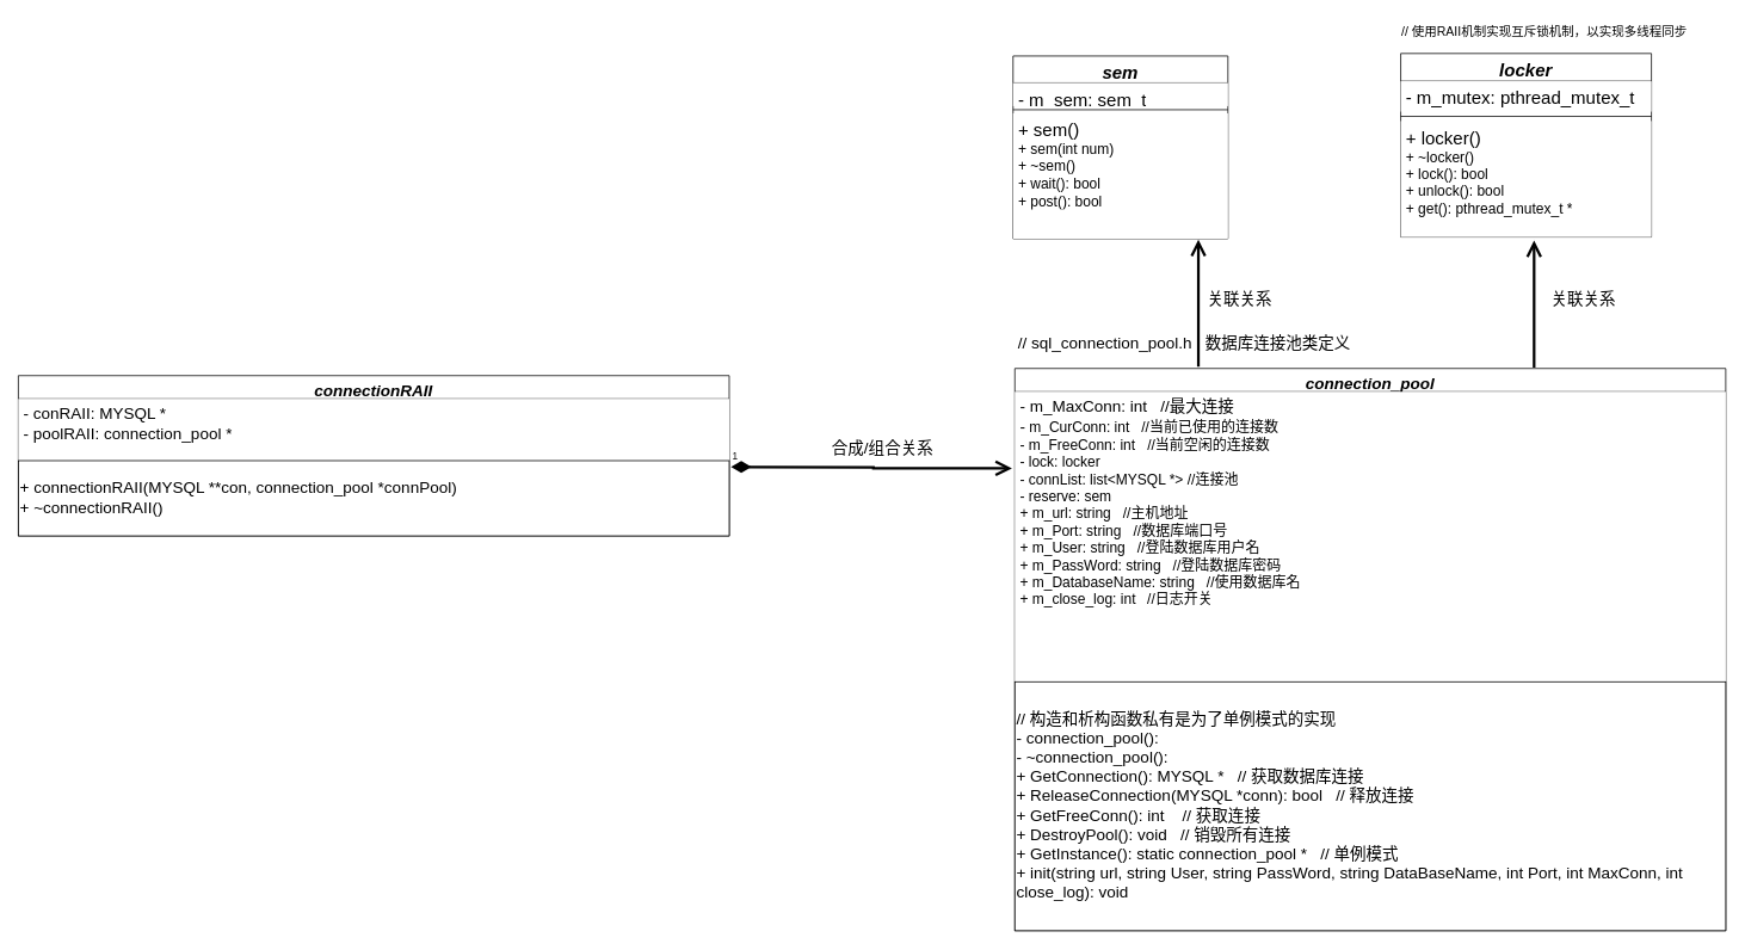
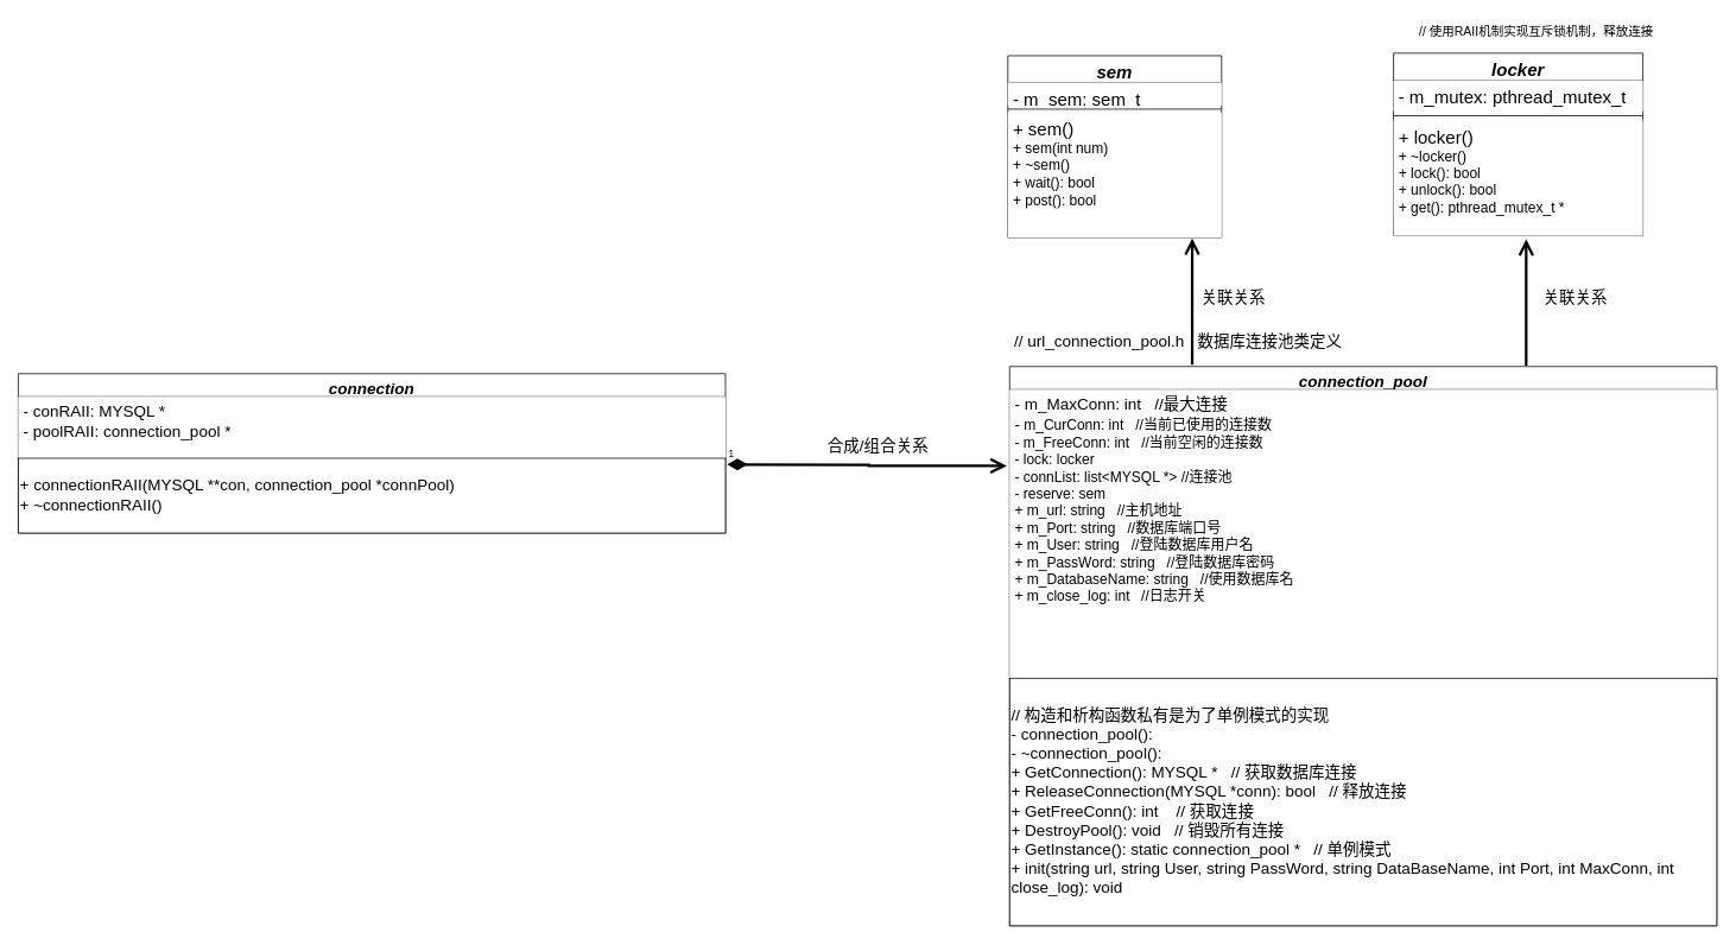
  <mxCell id="0" />
  <mxCell id="1" parent="0" />
  <mxCell id="2" value="" style="group" parent="1" vertex="1" connectable="0"><mxGeometry x="1127" y="366" width="800" height="673" as="geometry" /></mxCell>
  <mxCell id="3" value="&lt;font style=&quot;font-size: 18px;&quot;&gt;&lt;i&gt;connection_pool&lt;/i&gt;&lt;/font&gt;" style="swimlane;fontStyle=1;align=center;verticalAlign=top;childLayout=stackLayout;horizontal=1;startSize=26;horizontalStack=0;resizeParent=1;resizeParentMax=0;resizeLast=0;collapsible=1;marginBottom=0;whiteSpace=wrap;html=1;" parent="2" vertex="1"><mxGeometry x="6" y="45" width="794" height="628" as="geometry" /></mxCell>
  <mxCell id="4" value="&lt;div&gt;&lt;font style=&quot;font-size: 18px;&quot;&gt;- m_MaxConn:&amp;nbsp;&lt;/font&gt;&lt;span style=&quot;font-size: 18px; background-color: initial;&quot;&gt;int&amp;nbsp;&lt;/span&gt;&lt;span style=&quot;font-size: 18px; background-color: initial;&quot;&gt;&amp;nbsp;&amp;nbsp;//最大连接&lt;/span&gt;&lt;/div&gt;&lt;div&gt;&lt;span style=&quot;background-color: initial; font-size: 18px;&quot;&gt;-&lt;/span&gt;&lt;span style=&quot;font-size: medium; background-color: initial;&quot;&gt; m_CurConn:&amp;nbsp;&lt;/span&gt;&lt;span style=&quot;font-size: medium; background-color: initial;&quot;&gt;int&amp;nbsp;&lt;/span&gt;&lt;span style=&quot;background-color: initial; font-size: medium;&quot;&gt;&amp;nbsp;&amp;nbsp;//当前已使用的连接数&lt;/span&gt;&lt;/div&gt;&lt;div&gt;&lt;span style=&quot;white-space: normal;&quot;&gt;&lt;font size=&quot;3&quot;&gt;- m_FreeConn:&amp;nbsp;&lt;/font&gt;&lt;/span&gt;&lt;span style=&quot;font-size: medium; background-color: initial;&quot;&gt;int&lt;/span&gt;&lt;span style=&quot;font-size: medium; background-color: initial;&quot;&gt;&amp;nbsp; &amp;nbsp;//当前空闲的连接数&lt;/span&gt;&lt;/div&gt;&lt;div&gt;&lt;span style=&quot;white-space: normal;&quot;&gt;&lt;font size=&quot;3&quot;&gt;- lock:&amp;nbsp;&lt;/font&gt;&lt;/span&gt;&lt;span style=&quot;font-size: medium; background-color: initial;&quot;&gt;locker&lt;/span&gt;&lt;/div&gt;&lt;div&gt;&lt;span style=&quot;white-space: normal;&quot;&gt;&lt;font size=&quot;3&quot;&gt;- connList:&amp;nbsp;&lt;/font&gt;&lt;/span&gt;&lt;span style=&quot;font-size: medium; background-color: initial;&quot;&gt;list&amp;lt;MYSQL *&amp;gt;&lt;/span&gt;&lt;span style=&quot;font-size: medium; background-color: initial;&quot;&gt;&amp;nbsp;//连接池&lt;/span&gt;&lt;/div&gt;&lt;div&gt;&lt;span style=&quot;white-space: normal;&quot;&gt;&lt;font size=&quot;3&quot;&gt;- reserve:&amp;nbsp;&lt;/font&gt;&lt;/span&gt;&lt;span style=&quot;font-size: medium; background-color: initial;&quot;&gt;sem&lt;/span&gt;&lt;/div&gt;&lt;div&gt;&lt;span style=&quot;background-color: initial;&quot;&gt;&lt;font size=&quot;3&quot;&gt;&lt;div style=&quot;&quot;&gt;+ m_url:&amp;nbsp;&lt;span style=&quot;background-color: initial;&quot;&gt;string&amp;nbsp; &amp;nbsp;&lt;/span&gt;&lt;span style=&quot;background-color: initial;&quot;&gt;//主机地址&lt;/span&gt;&lt;/div&gt;&lt;/font&gt;&lt;/span&gt;&lt;span style=&quot;background-color: initial;&quot;&gt;&lt;font size=&quot;3&quot;&gt;&lt;div style=&quot;&quot;&gt;+ m_Port:&lt;span style=&quot;background-color: initial;&quot;&gt;&amp;nbsp;&lt;/span&gt;&lt;span style=&quot;background-color: initial;&quot;&gt;string&amp;nbsp; &amp;nbsp;&lt;/span&gt;&lt;span style=&quot;background-color: initial;&quot;&gt;//数据库端口号&lt;/span&gt;&lt;/div&gt;&lt;/font&gt;&lt;/span&gt;&lt;span style=&quot;background-color: initial;&quot;&gt;&lt;font size=&quot;3&quot;&gt;&lt;div style=&quot;&quot;&gt;+ m_User:&amp;nbsp;&lt;span style=&quot;background-color: initial;&quot;&gt;string&amp;nbsp; &amp;nbsp;&lt;/span&gt;&lt;span style=&quot;background-color: initial;&quot;&gt;//登陆数据库用户名&lt;/span&gt;&lt;/div&gt;&lt;/font&gt;&lt;/span&gt;&lt;span style=&quot;background-color: initial;&quot;&gt;&lt;font size=&quot;3&quot;&gt;&lt;div style=&quot;&quot;&gt;+ m_PassWord:&amp;nbsp;&lt;span style=&quot;background-color: initial;&quot;&gt;string&amp;nbsp; &amp;nbsp;&lt;/span&gt;&lt;span style=&quot;background-color: initial;&quot;&gt;//登陆数据库密码&lt;/span&gt;&lt;/div&gt;&lt;/font&gt;&lt;/span&gt;&lt;span style=&quot;background-color: initial;&quot;&gt;&lt;font size=&quot;3&quot;&gt;&lt;div style=&quot;&quot;&gt;+ m_DatabaseName:&amp;nbsp;&lt;span style=&quot;background-color: initial;&quot;&gt;string&lt;/span&gt;&lt;span style=&quot;background-color: initial;&quot;&gt;&amp;nbsp; &amp;nbsp;&lt;/span&gt;&lt;span style=&quot;background-color: initial;&quot;&gt;//使用数据库名&lt;/span&gt;&lt;/div&gt;&lt;/font&gt;&lt;/span&gt;&lt;span style=&quot;background-color: initial;&quot;&gt;&lt;font size=&quot;3&quot;&gt;&lt;div style=&quot;&quot;&gt;+ m_close_log:&amp;nbsp;&lt;span style=&quot;background-color: initial;&quot;&gt;int&lt;/span&gt;&lt;span style=&quot;background-color: initial; white-space: pre;&quot;&gt;&#09;&lt;/span&gt;&lt;span style=&quot;background-color: initial;&quot;&gt;//日志开关&lt;/span&gt;&lt;/div&gt;&lt;/font&gt;&lt;/span&gt;&lt;/div&gt;" style="text;strokeColor=none;fillColor=default;align=left;verticalAlign=top;spacingLeft=4;spacingRight=4;overflow=hidden;rotatable=0;points=[[0,0.5],[1,0.5]];portConstraint=eastwest;whiteSpace=wrap;html=1;" parent="3" vertex="1"><mxGeometry y="26" width="794" height="324" as="geometry" /></mxCell>
  <mxCell id="5" value="&lt;div&gt;&lt;span style=&quot;font-size: 18px;&quot;&gt;// 构造和析构函数私有是为了单例模式的实现&lt;/span&gt;&lt;/div&gt;&lt;div&gt;&lt;span style=&quot;font-size: 18px;&quot;&gt;- connection_pool():&amp;nbsp;&lt;/span&gt;&lt;/div&gt;&lt;div&gt;&lt;span style=&quot;font-size: 18px;&quot;&gt;- ~connection_pool():&lt;/span&gt;&lt;/div&gt;&lt;div&gt;&lt;div style=&quot;&quot;&gt;&lt;span style=&quot;font-size: 18px;&quot;&gt;+ GetConnection():&amp;nbsp;&lt;/span&gt;&lt;span style=&quot;font-size: 18px; background-color: initial;&quot;&gt;MYSQL *&amp;nbsp; &amp;nbsp;&lt;/span&gt;&lt;span style=&quot;font-size: 18px; background-color: initial;&quot;&gt;// 获取数据库连接&lt;/span&gt;&lt;/div&gt;&lt;div style=&quot;&quot;&gt;&lt;span style=&quot;font-size: 18px;&quot;&gt;+ ReleaseConnection(MYSQL *conn):&amp;nbsp;&lt;/span&gt;&lt;span style=&quot;font-size: 18px; background-color: initial;&quot;&gt;bool&amp;nbsp; &amp;nbsp;&lt;/span&gt;&lt;span style=&quot;font-size: 18px; background-color: initial;&quot;&gt;// 释放连接&lt;/span&gt;&lt;/div&gt;&lt;div style=&quot;&quot;&gt;&lt;span style=&quot;font-size: 18px;&quot;&gt;+ GetFreeConn():&amp;nbsp;&lt;/span&gt;&lt;span style=&quot;font-size: 18px; background-color: initial;&quot;&gt;int&lt;/span&gt;&lt;span style=&quot;font-size: 18px; background-color: initial;&quot;&gt;&amp;nbsp; &amp;nbsp;&amp;nbsp;&lt;/span&gt;&lt;span style=&quot;font-size: 18px; background-color: initial;&quot;&gt;// 获取连接&lt;/span&gt;&lt;/div&gt;&lt;div style=&quot;&quot;&gt;&lt;span style=&quot;font-size: 18px;&quot;&gt;+ DestroyPool():&amp;nbsp;&lt;/span&gt;&lt;span style=&quot;font-size: 18px; background-color: initial;&quot;&gt;void&amp;nbsp; &amp;nbsp;&lt;/span&gt;&lt;span style=&quot;font-size: 18px; background-color: initial;&quot;&gt;// 销毁所有连接&lt;/span&gt;&lt;/div&gt;&lt;div style=&quot;&quot;&gt;&lt;span style=&quot;font-size: 18px;&quot;&gt;+ GetInstance():&amp;nbsp;&lt;/span&gt;&lt;span style=&quot;font-size: 18px; background-color: initial;&quot;&gt;static connection_pool *&lt;/span&gt;&lt;span style=&quot;background-color: initial; font-size: 18px;&quot;&gt;&amp;nbsp;&amp;nbsp;&lt;/span&gt;&lt;span style=&quot;background-color: initial; font-size: 18px;&quot;&gt;&amp;nbsp;&lt;/span&gt;&lt;span style=&quot;background-color: initial; font-size: 18px;&quot;&gt;// 单例模式&lt;/span&gt;&lt;/div&gt;&lt;div style=&quot;&quot;&gt;&lt;span style=&quot;font-size: 18px;&quot;&gt;+ init(string url, string User, string PassWord, string DataBaseName, int Port, int MaxConn, int close_log):&amp;nbsp;&lt;/span&gt;&lt;span style=&quot;font-size: 18px; background-color: initial;&quot;&gt;void&lt;/span&gt;&lt;/div&gt;&lt;/div&gt;" style="html=1;whiteSpace=wrap;align=left;" parent="3" vertex="1"><mxGeometry y="350" width="794" height="278" as="geometry" /></mxCell>
- <mxCell id="6" value="&lt;font style=&quot;font-size: 18px;&quot;&gt;// sql_connection_pool.h&amp;nbsp; &amp;nbsp;数据库连接池类定义&lt;/font&gt;" style="text;html=1;align=center;verticalAlign=middle;resizable=0;points=[];autosize=1;strokeColor=none;fillColor=none;" parent="2" vertex="1"><mxGeometry width="389" height="34" as="geometry" /></mxCell>
- <mxCell id="7" value="&lt;span style=&quot;font-size: 18px;&quot;&gt;&lt;i&gt;connectionRAII&lt;/i&gt;&lt;/span&gt;" style="swimlane;fontStyle=1;align=center;verticalAlign=top;childLayout=stackLayout;horizontal=1;startSize=26;horizontalStack=0;resizeParent=1;resizeParentMax=0;resizeLast=0;collapsible=1;marginBottom=0;whiteSpace=wrap;html=1;" parent="1" vertex="1"><mxGeometry x="20" y="419" width="794" height="179" as="geometry" /></mxCell>
+ <mxCell id="6" value="&lt;font style=&quot;font-size: 18px;&quot;&gt;// url_connection_pool.h&amp;nbsp; &amp;nbsp;数据库连接池类定义&lt;/font&gt;" style="text;html=1;align=center;verticalAlign=middle;resizable=0;points=[];autosize=1;strokeColor=none;fillColor=none;" parent="2" vertex="1"><mxGeometry width="389" height="34" as="geometry" /></mxCell>
+ <mxCell id="7" value="&lt;span style=&quot;font-size: 18px;&quot;&gt;&lt;i&gt;connection&lt;/i&gt;&lt;/span&gt;" style="swimlane;fontStyle=1;align=center;verticalAlign=top;childLayout=stackLayout;horizontal=1;startSize=26;horizontalStack=0;resizeParent=1;resizeParentMax=0;resizeLast=0;collapsible=1;marginBottom=0;whiteSpace=wrap;html=1;" parent="1" vertex="1"><mxGeometry x="20" y="419" width="794" height="179" as="geometry" /></mxCell>
  <mxCell id="8" value="&lt;span style=&quot;font-size: 18px;&quot;&gt;- conRAII:&amp;nbsp;&lt;/span&gt;&lt;span style=&quot;font-size: 18px;&quot;&gt;MYSQL *&lt;/span&gt;&lt;div&gt;&lt;span style=&quot;font-size: 18px;&quot;&gt;-&amp;nbsp;&lt;/span&gt;&lt;span style=&quot;background-color: initial; font-size: 18px;&quot;&gt;poolRAII:&amp;nbsp;&lt;/span&gt;&lt;span style=&quot;font-size: 18px; background-color: initial;&quot;&gt;connection_pool *&lt;/span&gt;&lt;/div&gt;" style="text;strokeColor=none;fillColor=default;align=left;verticalAlign=top;spacingLeft=4;spacingRight=4;overflow=hidden;rotatable=0;points=[[0,0.5],[1,0.5]];portConstraint=eastwest;whiteSpace=wrap;html=1;" parent="7" vertex="1"><mxGeometry y="26" width="794" height="69" as="geometry" /></mxCell>
  <mxCell id="9" value="&lt;div&gt;&lt;span style=&quot;font-size: 18px;&quot;&gt;+ connectionRAII(MYSQL **con, connection_pool *connPool)&lt;/span&gt;&lt;/div&gt;&lt;div&gt;&lt;span style=&quot;font-size: 18px;&quot;&gt;+ ~connectionRAII()&lt;/span&gt;&lt;/div&gt;" style="html=1;whiteSpace=wrap;align=left;" parent="7" vertex="1"><mxGeometry y="95" width="794" height="84" as="geometry" /></mxCell>
  <mxCell id="10" value="1" style="endArrow=open;html=1;endSize=12;startArrow=diamondThin;startSize=14;startFill=1;edgeStyle=orthogonalEdgeStyle;align=left;verticalAlign=bottom;rounded=0;entryX=-0.004;entryY=0.264;entryDx=0;entryDy=0;entryPerimeter=0;strokeWidth=3;" parent="1" target="4" edge="1"><mxGeometry x="-1" y="3" relative="1" as="geometry"><mxPoint x="816" y="521" as="sourcePoint" /><mxPoint x="976" y="521" as="targetPoint" /></mxGeometry></mxCell>
  <mxCell id="11" value="&lt;font style=&quot;font-size: 18px;&quot;&gt;合成/组合关系&lt;/font&gt;" style="text;html=1;align=center;verticalAlign=middle;resizable=0;points=[];autosize=1;strokeColor=none;fillColor=none;" parent="1" vertex="1"><mxGeometry x="919" y="484" width="131" height="34" as="geometry" /></mxCell>
  <mxCell id="12" value="" style="group" parent="1" vertex="1" connectable="0"><mxGeometry x="1121" y="22" width="380" height="240" as="geometry" /></mxCell>
  <mxCell id="13" value="&lt;font style=&quot;font-size: 20px;&quot;&gt;&lt;i&gt;sem&lt;/i&gt;&lt;/font&gt;" style="swimlane;fontStyle=1;align=center;verticalAlign=top;childLayout=stackLayout;horizontal=1;startSize=30;horizontalStack=0;resizeParent=1;resizeParentMax=0;resizeLast=0;collapsible=1;marginBottom=0;whiteSpace=wrap;html=1;" parent="12" vertex="1"><mxGeometry x="10" y="40" width="240" height="204" as="geometry" /></mxCell>
  <mxCell id="14" value="&lt;font style=&quot;font-size: 20px;&quot;&gt;- m_sem: sem_t&lt;/font&gt;" style="text;strokeColor=none;fillColor=default;align=left;verticalAlign=top;spacingLeft=4;spacingRight=4;overflow=hidden;rotatable=0;points=[[0,0.5],[1,0.5]];portConstraint=eastwest;whiteSpace=wrap;html=1;" parent="13" vertex="1"><mxGeometry y="30" width="240" height="26" as="geometry" /></mxCell>
  <mxCell id="15" value="" style="line;strokeWidth=1;fillColor=none;align=left;verticalAlign=middle;spacingTop=-1;spacingLeft=3;spacingRight=3;rotatable=0;labelPosition=right;points=[];portConstraint=eastwest;strokeColor=inherit;" parent="13" vertex="1"><mxGeometry y="56" width="240" height="8" as="geometry" /></mxCell>
  <mxCell id="16" value="&lt;font style=&quot;font-size: 20px;&quot;&gt;+ sem()&lt;/font&gt;&lt;div&gt;&lt;font size=&quot;3&quot;&gt;+ sem(int num)&lt;/font&gt;&lt;/div&gt;&lt;div&gt;&lt;font size=&quot;3&quot;&gt;+ ~sem()&lt;/font&gt;&lt;/div&gt;&lt;div&gt;&lt;font size=&quot;3&quot;&gt;+ wait(): bool&lt;/font&gt;&lt;/div&gt;&lt;div&gt;&lt;font size=&quot;3&quot;&gt;+ post(): bool&lt;/font&gt;&lt;/div&gt;" style="text;strokeColor=none;fillColor=default;align=left;verticalAlign=top;spacingLeft=4;spacingRight=4;overflow=hidden;rotatable=0;points=[[0,0.5],[1,0.5]];portConstraint=eastwest;whiteSpace=wrap;html=1;" parent="13" vertex="1"><mxGeometry y="64" width="240" height="140" as="geometry" /></mxCell>
  <mxCell id="17" value="" style="group" parent="1" vertex="1" connectable="0"><mxGeometry x="1564" y="20" width="330" height="239.167" as="geometry" /></mxCell>
  <mxCell id="18" value="&lt;font style=&quot;font-size: 20px;&quot;&gt;&lt;i&gt;locker&lt;/i&gt;&lt;/font&gt;" style="swimlane;fontStyle=1;align=center;verticalAlign=top;childLayout=stackLayout;horizontal=1;startSize=31;horizontalStack=0;resizeParent=1;resizeParentMax=0;resizeLast=0;collapsible=1;marginBottom=0;whiteSpace=wrap;html=1;" parent="17" vertex="1"><mxGeometry y="39.167" width="280" height="205.004" as="geometry" /></mxCell>
  <mxCell id="19" value="&lt;font style=&quot;font-size: 20px;&quot;&gt;- m_mutex: pthread_mutex_t&lt;/font&gt;" style="text;strokeColor=none;fillColor=default;align=left;verticalAlign=top;spacingLeft=4;spacingRight=4;overflow=hidden;rotatable=0;points=[[0,0.5],[1,0.5]];portConstraint=eastwest;whiteSpace=wrap;html=1;" parent="18" vertex="1"><mxGeometry y="31" width="280" height="34" as="geometry" /></mxCell>
  <mxCell id="20" value="" style="line;strokeWidth=1;fillColor=none;align=left;verticalAlign=middle;spacingTop=-1;spacingLeft=3;spacingRight=3;rotatable=0;labelPosition=right;points=[];portConstraint=eastwest;strokeColor=inherit;" parent="18" vertex="1"><mxGeometry y="65" width="280" height="10.444" as="geometry" /></mxCell>
  <mxCell id="21" value="&lt;font style=&quot;font-size: 20px;&quot;&gt;+ locker()&lt;/font&gt;&lt;div&gt;&lt;font size=&quot;3&quot;&gt;+ ~locker()&lt;/font&gt;&lt;/div&gt;&lt;div&gt;&lt;font size=&quot;3&quot;&gt;+ lock(): bool&lt;/font&gt;&lt;/div&gt;&lt;div&gt;&lt;font size=&quot;3&quot;&gt;+ unlock(): bool&lt;/font&gt;&lt;/div&gt;&lt;div&gt;&lt;font size=&quot;3&quot;&gt;+ get(): pthread_mutex_t *&lt;/font&gt;&lt;/div&gt;" style="text;strokeColor=none;fillColor=default;align=left;verticalAlign=top;spacingLeft=4;spacingRight=4;overflow=hidden;rotatable=0;points=[[0,0.5],[1,0.5]];portConstraint=eastwest;whiteSpace=wrap;html=1;" parent="18" vertex="1"><mxGeometry y="75.444" width="280" height="129.56" as="geometry" /></mxCell>
- <mxCell id="22" value="&lt;font style=&quot;font-size: 14px;&quot;&gt;// 使用RAII机制实现互斥锁机制，以实现多线程同步&lt;/font&gt;" style="text;html=1;align=center;verticalAlign=middle;resizable=0;points=[];autosize=1;strokeColor=none;fillColor=none;" parent="17" vertex="1"><mxGeometry x="-10" width="340" height="30" as="geometry" /></mxCell>
+ <mxCell id="22" value="&lt;font style=&quot;font-size: 14px;&quot;&gt;// 使用RAII机制实现互斥锁机制，释放连接&lt;/font&gt;" style="text;html=1;align=center;verticalAlign=middle;resizable=0;points=[];autosize=1;strokeColor=none;fillColor=none;" parent="17" vertex="1"><mxGeometry x="-10" width="340" height="30" as="geometry" /></mxCell>
  <mxCell id="23" value="" style="endArrow=open;endFill=1;endSize=12;html=1;rounded=0;entryX=0.532;entryY=1.03;entryDx=0;entryDy=0;entryPerimeter=0;strokeWidth=3;" parent="1" target="21" edge="1"><mxGeometry width="160" relative="1" as="geometry"><mxPoint x="1713" y="410" as="sourcePoint" /><mxPoint x="1869" y="339" as="targetPoint" /></mxGeometry></mxCell>
  <mxCell id="24" value="" style="endArrow=open;endFill=1;endSize=12;html=1;rounded=0;entryX=0.532;entryY=1.03;entryDx=0;entryDy=0;entryPerimeter=0;strokeWidth=3;" parent="1" edge="1"><mxGeometry width="160" relative="1" as="geometry"><mxPoint x="1338" y="409" as="sourcePoint" /><mxPoint x="1338" y="267" as="targetPoint" /></mxGeometry></mxCell>
  <mxCell id="25" value="&lt;font style=&quot;font-size: 18px;&quot;&gt;关联关系&lt;/font&gt;" style="text;html=1;align=center;verticalAlign=middle;resizable=0;points=[];autosize=1;strokeColor=none;fillColor=none;" parent="1" vertex="1"><mxGeometry x="1339" y="317" width="90" height="34" as="geometry" /></mxCell>
  <mxCell id="26" value="&lt;font style=&quot;font-size: 18px;&quot;&gt;关联关系&lt;/font&gt;" style="text;html=1;align=center;verticalAlign=middle;resizable=0;points=[];autosize=1;strokeColor=none;fillColor=none;" parent="1" vertex="1"><mxGeometry x="1723" y="317" width="90" height="34" as="geometry" /></mxCell>
